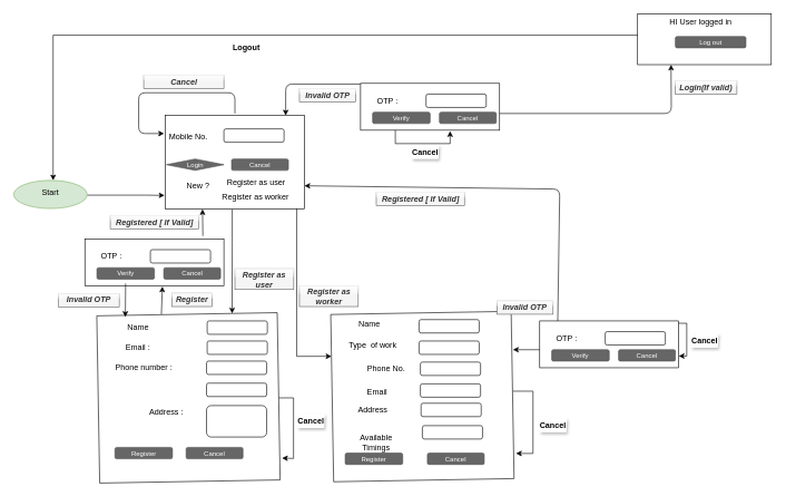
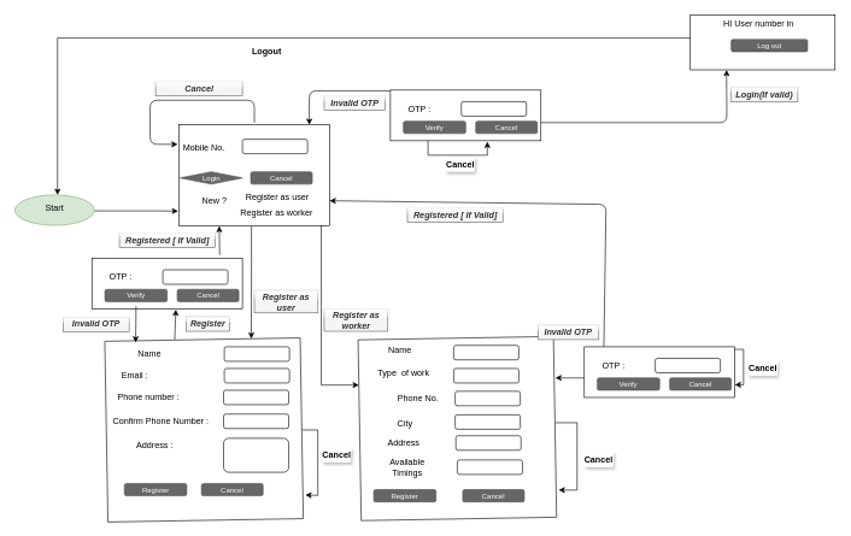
  <mxCell id="0" />
  <mxCell id="1" parent="0" />
  <mxCell id="2" style="edgeStyle=orthogonalEdgeStyle;rounded=0;orthogonalLoop=1;jettySize=auto;html=1;entryX=0.5;entryY=0;entryDx=0;entryDy=0;" parent="1" edge="1"><mxGeometry relative="1" as="geometry"><mxPoint x="79" y="269" as="targetPoint" /><Array as="points"><mxPoint x="79" y="52" /></Array><mxPoint x="957" y="52" as="sourcePoint" /></mxGeometry></mxCell>
  <mxCell id="3" style="edgeStyle=orthogonalEdgeStyle;rounded=0;orthogonalLoop=1;jettySize=auto;html=1;entryX=0.75;entryY=0;entryDx=0;entryDy=0;" parent="1" source="4" target="11" edge="1"><mxGeometry relative="1" as="geometry"><Array as="points"><mxPoint x="347" y="362" /><mxPoint x="347" y="362" /></Array></mxGeometry></mxCell>
  <mxCell id="4" value="" style="rounded=0;whiteSpace=wrap;html=1;spacing=1;" parent="1" vertex="1"><mxGeometry x="247" y="172" width="208" height="140" as="geometry" /></mxCell>
  <mxCell id="5" value="&lt;div style=&quot;text-align: left&quot;&gt;Mobile No.&lt;/div&gt;" style="text;html=1;strokeColor=none;fillColor=none;align=center;verticalAlign=middle;whiteSpace=wrap;rounded=0;spacing=1;" parent="1" vertex="1"><mxGeometry x="245" y="194" width="73" height="20" as="geometry" /></mxCell>
  <mxCell id="6" value="" style="rounded=1;whiteSpace=wrap;html=1;spacing=1;" parent="1" vertex="1"><mxGeometry x="334.5" y="192" width="90" height="20" as="geometry" /></mxCell>
  <mxCell id="7" value="Login" style="rhombus;html=1;shadow=0;dashed=0;whiteSpace=wrap;fontSize=10;fillColor=#666666;align=center;strokeColor=#4D4D4D;fontColor=#ffffff;spacing=1;" parent="1" vertex="1"><mxGeometry x="248.5" y="237" width="86" height="17" as="geometry" /></mxCell>
  <mxCell id="8" value="Cancel" style="rounded=1;html=1;shadow=0;dashed=0;whiteSpace=wrap;fontSize=10;fillColor=#666666;align=center;strokeColor=#4D4D4D;fontColor=#ffffff;spacing=1;" parent="1" vertex="1"><mxGeometry x="346" y="237" width="85" height="17" as="geometry" /></mxCell>
  <mxCell id="9" value="New ?" style="text;html=1;resizable=0;points=[];autosize=1;align=left;verticalAlign=top;spacingTop=-4;spacing=1;" parent="1" vertex="1"><mxGeometry x="278" y="269" width="50" height="20" as="geometry" /></mxCell>
  <mxCell id="10" style="edgeStyle=orthogonalEdgeStyle;rounded=0;orthogonalLoop=1;jettySize=auto;html=1;spacing=1;" parent="1" source="11" edge="1"><mxGeometry relative="1" as="geometry"><mxPoint x="421.5" y="684" as="targetPoint" /></mxGeometry></mxCell>
  <mxCell id="11" value="" style="rounded=0;whiteSpace=wrap;html=1;rotation=-1;spacing=1;" parent="1" vertex="1"><mxGeometry x="146.5" y="469" width="270" height="250" as="geometry" /></mxCell>
  <mxCell id="12" value="Name" style="text;html=1;strokeColor=none;fillColor=none;align=center;verticalAlign=middle;whiteSpace=wrap;rounded=0;spacing=1;" parent="1" vertex="1"><mxGeometry x="170" y="479" width="73" height="20" as="geometry" /></mxCell>
- <mxCell id="13" value="Email :" style="text;html=1;strokeColor=none;fillColor=none;align=center;verticalAlign=middle;whiteSpace=wrap;rounded=0;spacing=1;" parent="1" vertex="1"><mxGeometry x="175.5" y="509" width="60" height="20" as="geometry" /></mxCell>
+ <mxCell id="13" value="Email :" style="text;html=1;strokeColor=none;fillColor=none;align=center;verticalAlign=middle;whiteSpace=wrap;rounded=0;spacing=1;" parent="1" vertex="1"><mxGeometry x="155.5" y="509" width="60" height="20" as="geometry" /></mxCell>
  <mxCell id="14" value="" style="rounded=1;whiteSpace=wrap;html=1;spacing=1;" parent="1" vertex="1"><mxGeometry x="309.5" y="509" width="90" height="20" as="geometry" /></mxCell>
  <mxCell id="15" value="" style="rounded=1;whiteSpace=wrap;html=1;spacing=1;" parent="1" vertex="1"><mxGeometry x="308.5" y="539" width="90" height="20" as="geometry" /></mxCell>
- <mxCell id="16" value="Phone number :" style="text;html=1;strokeColor=none;fillColor=none;align=center;verticalAlign=middle;whiteSpace=wrap;rounded=0;direction=west;spacing=1;" parent="1" vertex="1"><mxGeometry x="169.5" y="539" width="90" height="20" as="geometry" /></mxCell>
+ <mxCell id="16" value="Phone number :" style="text;html=1;strokeColor=none;fillColor=none;align=center;verticalAlign=middle;whiteSpace=wrap;rounded=0;direction=west;spacing=1;" parent="1" vertex="1"><mxGeometry x="159.5" y="539" width="90" height="20" as="geometry" /></mxCell>
+ <mxCell id="17" value="Confirm Phone Number :" style="text;html=1;strokeColor=none;fillColor=none;align=center;verticalAlign=middle;whiteSpace=wrap;rounded=0;spacing=1;" parent="1" vertex="1"><mxGeometry x="151.5" y="572" width="140" height="20" as="geometry" /></mxCell>
  <mxCell id="18" value="" style="rounded=1;whiteSpace=wrap;html=1;spacing=1;" parent="1" vertex="1"><mxGeometry x="308.5" y="572" width="90" height="20" as="geometry" /></mxCell>
  <mxCell id="19" value="" style="rounded=1;whiteSpace=wrap;html=1;spacing=1;" parent="1" vertex="1"><mxGeometry x="309.5" y="479" width="90" height="20" as="geometry" /></mxCell>
- <mxCell id="20" value="Address :" style="text;html=1;strokeColor=none;fillColor=none;align=center;verticalAlign=middle;whiteSpace=wrap;rounded=0;spacing=1;" parent="1" vertex="1"><mxGeometry x="211" y="605.5" width="75" height="20" as="geometry" /></mxCell>
+ <mxCell id="20" value="Address :" style="text;html=1;strokeColor=none;fillColor=none;align=center;verticalAlign=middle;whiteSpace=wrap;rounded=0;spacing=1;" parent="1" vertex="1"><mxGeometry x="176" y="605.5" width="75" height="20" as="geometry" /></mxCell>
  <mxCell id="21" value="" style="rounded=1;whiteSpace=wrap;html=1;spacing=1;" parent="1" vertex="1"><mxGeometry x="308.5" y="605.5" width="90" height="47" as="geometry" /></mxCell>
  <mxCell id="22" value="Register" style="rounded=1;html=1;shadow=0;dashed=0;whiteSpace=wrap;fontSize=10;fillColor=#666666;align=center;strokeColor=#4D4D4D;fontColor=#ffffff;spacing=1;" parent="1" vertex="1"><mxGeometry x="171.5" y="668" width="86" height="17" as="geometry" /></mxCell>
  <mxCell id="23" style="edgeStyle=orthogonalEdgeStyle;rounded=0;orthogonalLoop=1;jettySize=auto;html=1;entryX=-0.006;entryY=0.853;entryDx=0;entryDy=0;entryPerimeter=0;" parent="1" source="24" target="4" edge="1"><mxGeometry relative="1" as="geometry"><mxPoint x="237" y="293" as="targetPoint" /><Array as="points"><mxPoint x="217" y="291" /><mxPoint x="217" y="291" /></Array></mxGeometry></mxCell>
  <mxCell id="24" value="" style="ellipse;whiteSpace=wrap;html=1;rounded=0;shadow=0;glass=1;comic=0;fillColor=#d5e8d4;align=left;spacing=1;strokeColor=#82b366;" parent="1" vertex="1"><mxGeometry x="20" y="269" width="110" height="42" as="geometry" /></mxCell>
  <mxCell id="25" value="&lt;h3&gt;&lt;br&gt;&lt;/h3&gt;" style="text;html=1;strokeColor=none;fillColor=none;align=center;verticalAlign=middle;whiteSpace=wrap;rounded=0;shadow=0;glass=1;comic=0;spacing=1;" parent="1" vertex="1"><mxGeometry x="557" y="509" width="40" height="20" as="geometry" /></mxCell>
  <mxCell id="26" value="&lt;span&gt;Cancel&lt;/span&gt;" style="text;html=1;align=center;verticalAlign=middle;whiteSpace=wrap;rounded=0;shadow=1;glass=1;comic=0;fontStyle=1;labelBackgroundColor=#ffffff;labelBorderColor=none;fillColor=#ffffff;gradientColor=#ffffff;spacing=1;" parent="1" vertex="1"><mxGeometry x="444.5" y="619" width="40" height="20" as="geometry" /></mxCell>
  <mxCell id="27" value="&lt;div style=&quot;text-align: left&quot;&gt;&lt;span&gt;KKID :&lt;/span&gt;&lt;/div&gt;" style="text;html=1;strokeColor=none;fillColor=none;align=center;verticalAlign=middle;whiteSpace=wrap;rounded=0;spacing=1;" parent="1" vertex="1"><mxGeometry x="716.5" y="484" width="50" height="20" as="geometry" /></mxCell>
  <mxCell id="28" value="Cancel" style="rounded=1;html=1;shadow=0;dashed=0;whiteSpace=wrap;fontSize=10;fillColor=#666666;align=center;strokeColor=#4D4D4D;fontColor=#ffffff;spacing=1;" parent="1" vertex="1"><mxGeometry x="278" y="668" width="85" height="17" as="geometry" /></mxCell>
  <mxCell id="29" value="Cancel" style="text;html=1;strokeColor=#666666;fillColor=#f5f5f5;align=center;verticalAlign=middle;whiteSpace=wrap;rounded=0;glass=1;shadow=0;comic=0;fontColor=#333333;fontStyle=3;spacing=1;" parent="1" vertex="1"><mxGeometry x="214.5" y="112" width="120" height="20" as="geometry" /></mxCell>
  <mxCell id="30" value="Register as user" style="text;html=1;strokeColor=#666666;fillColor=#f5f5f5;align=center;verticalAlign=middle;whiteSpace=wrap;rounded=0;glass=1;shadow=0;comic=0;fontColor=#333333;fontStyle=3;spacing=1;" parent="1" vertex="1"><mxGeometry x="351" y="401" width="88" height="31" as="geometry" /></mxCell>
  <mxCell id="31" value="&lt;b&gt;Logout&lt;/b&gt;" style="text;html=1;resizable=0;points=[];autosize=1;align=left;verticalAlign=top;spacingTop=-4;" parent="1" vertex="1"><mxGeometry x="346" y="61" width="60" height="20" as="geometry" /></mxCell>
  <mxCell id="32" value="Register as user" style="text;html=1;strokeColor=none;fillColor=none;align=center;verticalAlign=middle;whiteSpace=wrap;rounded=0;" parent="1" vertex="1"><mxGeometry x="327.5" y="262" width="110" height="20" as="geometry" /></mxCell>
  <mxCell id="33" value="Register as worker" style="text;html=1;strokeColor=none;fillColor=none;align=center;verticalAlign=middle;whiteSpace=wrap;rounded=0;" parent="1" vertex="1"><mxGeometry x="327" y="284" width="110" height="20" as="geometry" /></mxCell>
  <mxCell id="34" value="" style="endArrow=classic;html=1;entryX=0;entryY=0.25;entryDx=0;entryDy=0;" parent="1" target="5" edge="1"><mxGeometry width="50" height="50" relative="1" as="geometry"><mxPoint x="351" y="169" as="sourcePoint" /><mxPoint x="227" y="202" as="targetPoint" /><Array as="points"><mxPoint x="351" y="138" /><mxPoint x="207" y="138" /><mxPoint x="207" y="199" /></Array></mxGeometry></mxCell>
  <mxCell id="35" value="" style="rounded=0;whiteSpace=wrap;html=1;rotation=-1;spacing=1;" parent="1" vertex="1"><mxGeometry x="496.5" y="467" width="270" height="250" as="geometry" /></mxCell>
  <mxCell id="36" style="edgeStyle=orthogonalEdgeStyle;rounded=0;orthogonalLoop=1;jettySize=auto;html=1;entryX=0;entryY=0.25;entryDx=0;entryDy=0;" parent="1" target="35" edge="1"><mxGeometry relative="1" as="geometry"><mxPoint x="443.5" y="311" as="sourcePoint" /><mxPoint x="444" y="532" as="targetPoint" /><Array as="points"><mxPoint x="444" y="532" /></Array></mxGeometry></mxCell>
  <mxCell id="37" value="Register as worker" style="text;html=1;strokeColor=#666666;fillColor=#f5f5f5;align=center;verticalAlign=middle;whiteSpace=wrap;rounded=0;glass=1;shadow=0;comic=0;fontColor=#333333;fontStyle=3;spacing=1;" parent="1" vertex="1"><mxGeometry x="447.5" y="426.5" width="88" height="31" as="geometry" /></mxCell>
  <mxCell id="38" style="edgeStyle=orthogonalEdgeStyle;rounded=0;orthogonalLoop=1;jettySize=auto;html=1;spacing=1;entryX=1.013;entryY=0.85;entryDx=0;entryDy=0;entryPerimeter=0;" parent="1" target="35" edge="1"><mxGeometry relative="1" as="geometry"><mxPoint x="807" y="674" as="targetPoint" /><mxPoint x="767" y="584" as="sourcePoint" /><Array as="points"><mxPoint x="797" y="584" /><mxPoint x="797" y="677" /></Array></mxGeometry></mxCell>
  <mxCell id="39" value="&lt;span&gt;Cancel&lt;/span&gt;" style="text;html=1;align=center;verticalAlign=middle;whiteSpace=wrap;rounded=0;shadow=1;glass=1;comic=0;fontStyle=1;labelBackgroundColor=#ffffff;labelBorderColor=none;fillColor=#ffffff;gradientColor=#ffffff;spacing=1;" parent="1" vertex="1"><mxGeometry x="807" y="625.5" width="40" height="20" as="geometry" /></mxCell>
  <mxCell id="40" value="" style="rounded=1;whiteSpace=wrap;html=1;spacing=1;" parent="1" vertex="1"><mxGeometry x="631.5" y="635.5" width="90" height="20" as="geometry" /></mxCell>
  <mxCell id="41" value="" style="rounded=1;whiteSpace=wrap;html=1;spacing=1;" parent="1" vertex="1"><mxGeometry x="629.5" y="602" width="90" height="20" as="geometry" /></mxCell>
  <mxCell id="42" value="" style="rounded=1;whiteSpace=wrap;html=1;spacing=1;" parent="1" vertex="1"><mxGeometry x="628.5" y="573" width="90" height="20" as="geometry" /></mxCell>
  <mxCell id="43" value="" style="rounded=1;whiteSpace=wrap;html=1;spacing=1;" parent="1" vertex="1"><mxGeometry x="626.5" y="509" width="90" height="20" as="geometry" /></mxCell>
  <mxCell id="44" value="" style="rounded=1;whiteSpace=wrap;html=1;spacing=1;" parent="1" vertex="1"><mxGeometry x="626.5" y="477" width="90" height="20" as="geometry" /></mxCell>
  <mxCell id="45" value="Name" style="text;html=1;strokeColor=none;fillColor=none;align=center;verticalAlign=middle;whiteSpace=wrap;rounded=0;spacing=1;" parent="1" vertex="1"><mxGeometry x="516" y="473.5" width="73" height="20" as="geometry" /></mxCell>
  <mxCell id="46" value="Type&amp;nbsp; of work" style="text;html=1;strokeColor=none;fillColor=none;align=center;verticalAlign=middle;whiteSpace=wrap;rounded=0;spacing=1;" parent="1" vertex="1"><mxGeometry x="520.5" y="505" width="73" height="20" as="geometry" /></mxCell>
- <mxCell id="47" value="Email" style="text;html=1;" parent="1" vertex="1"><mxGeometry x="547" y="572" width="100" height="30" as="geometry" /></mxCell>
+ <mxCell id="47" value="City" style="text;html=1;" parent="1" vertex="1"><mxGeometry x="547" y="572" width="100" height="30" as="geometry" /></mxCell>
  <mxCell id="48" value="Address" style="text;html=1;strokeColor=none;fillColor=none;align=center;verticalAlign=middle;whiteSpace=wrap;rounded=0;spacing=1;" parent="1" vertex="1"><mxGeometry x="520.5" y="602" width="73" height="20" as="geometry" /></mxCell>
- <mxCell id="49" value="Available Timings" style="text;html=1;strokeColor=none;fillColor=none;align=center;verticalAlign=middle;whiteSpace=wrap;rounded=0;spacing=1;" parent="1" vertex="1"><mxGeometry x="526" y="650.5" width="73" height="20" as="geometry" /></mxCell>
+ <mxCell id="49" value="Available Timings" style="text;html=1;strokeColor=none;fillColor=none;align=center;verticalAlign=middle;whiteSpace=wrap;rounded=0;spacing=1;" parent="1" vertex="1"><mxGeometry x="526" y="635.5" width="73" height="20" as="geometry" /></mxCell>
  <mxCell id="50" value="Register" style="rounded=1;html=1;shadow=0;dashed=0;whiteSpace=wrap;fontSize=10;fillColor=#666666;align=center;strokeColor=#4D4D4D;fontColor=#ffffff;spacing=1;" parent="1" vertex="1"><mxGeometry x="516" y="676.5" width="86" height="17" as="geometry" /></mxCell>
  <mxCell id="51" value="Cancel" style="rounded=1;html=1;shadow=0;dashed=0;whiteSpace=wrap;fontSize=10;fillColor=#666666;align=center;strokeColor=#4D4D4D;fontColor=#ffffff;spacing=1;" parent="1" vertex="1"><mxGeometry x="639" y="676.5" width="85" height="17" as="geometry" /></mxCell>
  <mxCell id="52" value="Registered [ If Valid]" style="text;html=1;strokeColor=#666666;fillColor=#f5f5f5;align=center;verticalAlign=middle;whiteSpace=wrap;rounded=0;glass=1;shadow=0;comic=0;fontColor=#333333;fontStyle=3;spacing=1;" parent="1" vertex="1"><mxGeometry x="562.5" y="287" width="132" height="20" as="geometry" /></mxCell>
  <mxCell id="53" value="" style="rounded=0;whiteSpace=wrap;html=1;spacing=1;" parent="1" vertex="1"><mxGeometry x="807" y="479" width="208" height="70" as="geometry" /></mxCell>
  <mxCell id="54" value="" style="rounded=1;whiteSpace=wrap;html=1;spacing=1;" parent="1" vertex="1"><mxGeometry x="905" y="495" width="90" height="20" as="geometry" /></mxCell>
  <mxCell id="55" value="&lt;div style=&quot;text-align: left&quot;&gt;OTP :&lt;/div&gt;" style="text;html=1;strokeColor=none;fillColor=none;align=center;verticalAlign=middle;whiteSpace=wrap;rounded=0;spacing=1;" parent="1" vertex="1"><mxGeometry x="810.5" y="495" width="73" height="20" as="geometry" /></mxCell>
  <mxCell id="56" value="Verify" style="rounded=1;html=1;shadow=0;dashed=0;whiteSpace=wrap;fontSize=10;fillColor=#666666;align=center;strokeColor=#4D4D4D;fontColor=#ffffff;spacing=1;" parent="1" vertex="1"><mxGeometry x="825" y="522" width="86" height="17" as="geometry" /></mxCell>
  <mxCell id="57" value="Cancel" style="rounded=1;html=1;shadow=0;dashed=0;whiteSpace=wrap;fontSize=10;fillColor=#666666;align=center;strokeColor=#4D4D4D;fontColor=#ffffff;spacing=1;" parent="1" vertex="1"><mxGeometry x="925" y="522" width="85" height="17" as="geometry" /></mxCell>
  <mxCell id="58" style="edgeStyle=orthogonalEdgeStyle;rounded=0;orthogonalLoop=1;jettySize=auto;html=1;spacing=1;entryX=1;entryY=0.75;entryDx=0;entryDy=0;" parent="1" target="53" edge="1"><mxGeometry relative="1" as="geometry"><mxPoint x="1020" y="575.5" as="targetPoint" /><mxPoint x="1015" y="482.5" as="sourcePoint" /><Array as="points"><mxPoint x="1027" y="483" /><mxPoint x="1027" y="532" /></Array></mxGeometry></mxCell>
  <mxCell id="59" value="&lt;span&gt;Cancel&lt;/span&gt;" style="text;html=1;align=center;verticalAlign=middle;whiteSpace=wrap;rounded=0;shadow=1;glass=1;comic=0;fontStyle=1;labelBackgroundColor=#ffffff;labelBorderColor=none;fillColor=#ffffff;gradientColor=#ffffff;spacing=1;" parent="1" vertex="1"><mxGeometry x="1033.5" y="499" width="40" height="20" as="geometry" /></mxCell>
  <mxCell id="60" value="" style="endArrow=classic;html=1;entryX=1;entryY=0.75;entryDx=0;entryDy=0;" parent="1" target="4" edge="1"><mxGeometry width="50" height="50" relative="1" as="geometry"><mxPoint x="834" y="479" as="sourcePoint" /><mxPoint x="834" y="282" as="targetPoint" /><Array as="points"><mxPoint x="837" y="282" /></Array></mxGeometry></mxCell>
  <mxCell id="61" value="" style="endArrow=classic;html=1;" parent="1" edge="1"><mxGeometry width="50" height="50" relative="1" as="geometry"><mxPoint x="807" y="522" as="sourcePoint" /><mxPoint x="767" y="522" as="targetPoint" /></mxGeometry></mxCell>
  <mxCell id="62" value="Invalid OTP" style="text;html=1;strokeColor=#666666;fillColor=#f5f5f5;align=center;verticalAlign=middle;whiteSpace=wrap;rounded=0;glass=1;shadow=0;comic=0;fontColor=#333333;fontStyle=3;spacing=1;" parent="1" vertex="1"><mxGeometry x="743" y="449" width="84" height="20" as="geometry" /></mxCell>
  <mxCell id="63" value="" style="rounded=0;whiteSpace=wrap;html=1;spacing=1;" parent="1" vertex="1"><mxGeometry x="126.5" y="356.5" width="208" height="70" as="geometry" /></mxCell>
  <mxCell id="64" value="" style="rounded=1;whiteSpace=wrap;html=1;spacing=1;" parent="1" vertex="1"><mxGeometry x="224.5" y="372.5" width="90" height="20" as="geometry" /></mxCell>
  <mxCell id="65" value="&lt;div style=&quot;text-align: left&quot;&gt;OTP :&lt;/div&gt;" style="text;html=1;strokeColor=none;fillColor=none;align=center;verticalAlign=middle;whiteSpace=wrap;rounded=0;spacing=1;" parent="1" vertex="1"><mxGeometry x="130" y="372.5" width="73" height="20" as="geometry" /></mxCell>
  <mxCell id="66" value="Verify" style="rounded=1;html=1;shadow=0;dashed=0;whiteSpace=wrap;fontSize=10;fillColor=#666666;align=center;strokeColor=#4D4D4D;fontColor=#ffffff;spacing=1;" parent="1" vertex="1"><mxGeometry x="144.5" y="399.5" width="86" height="17" as="geometry" /></mxCell>
  <mxCell id="67" value="Cancel" style="rounded=1;html=1;shadow=0;dashed=0;whiteSpace=wrap;fontSize=10;fillColor=#666666;align=center;strokeColor=#4D4D4D;fontColor=#ffffff;spacing=1;" parent="1" vertex="1"><mxGeometry x="244.5" y="399.5" width="85" height="17" as="geometry" /></mxCell>
  <mxCell id="68" value="" style="endArrow=classic;html=1;" parent="1" edge="1"><mxGeometry width="50" height="50" relative="1" as="geometry"><mxPoint x="303" y="352" as="sourcePoint" /><mxPoint x="302.5" y="312" as="targetPoint" /></mxGeometry></mxCell>
  <mxCell id="69" value="" style="endArrow=classic;html=1;exitX=0.358;exitY=-0.003;exitDx=0;exitDy=0;exitPerimeter=0;" parent="1" source="11" edge="1"><mxGeometry width="50" height="50" relative="1" as="geometry"><mxPoint x="243" y="462" as="sourcePoint" /><mxPoint x="242.5" y="427.5" as="targetPoint" /></mxGeometry></mxCell>
  <mxCell id="70" value="" style="endArrow=classic;html=1;" parent="1" edge="1"><mxGeometry width="50" height="50" relative="1" as="geometry"><mxPoint x="187.5" y="423" as="sourcePoint" /><mxPoint x="187" y="473" as="targetPoint" /></mxGeometry></mxCell>
  <mxCell id="71" value="Invalid OTP" style="text;html=1;strokeColor=#666666;fillColor=#f5f5f5;align=center;verticalAlign=middle;whiteSpace=wrap;rounded=0;glass=1;shadow=0;comic=0;fontColor=#333333;fontStyle=3;spacing=1;" parent="1" vertex="1"><mxGeometry x="87" y="438" width="91" height="20" as="geometry" /></mxCell>
  <mxCell id="72" value="Register" style="text;html=1;strokeColor=#666666;fillColor=#f5f5f5;align=center;verticalAlign=middle;whiteSpace=wrap;rounded=0;glass=1;shadow=0;comic=0;fontColor=#333333;fontStyle=3;spacing=1;" parent="1" vertex="1"><mxGeometry x="257" y="437.5" width="60" height="20" as="geometry" /></mxCell>
  <mxCell id="73" value="Registered [ If Valid]" style="text;html=1;strokeColor=#666666;fillColor=#f5f5f5;align=center;verticalAlign=middle;whiteSpace=wrap;rounded=0;glass=1;shadow=0;comic=0;fontColor=#333333;fontStyle=3;spacing=1;" parent="1" vertex="1"><mxGeometry x="164.5" y="322" width="132" height="20" as="geometry" /></mxCell>
  <mxCell id="74" value="Start" style="text;html=1;align=center;verticalAlign=middle;whiteSpace=wrap;rounded=0;" parent="1" vertex="1"><mxGeometry x="55" y="278" width="40" height="20" as="geometry" /></mxCell>
  <mxCell id="75" value="" style="rounded=0;whiteSpace=wrap;html=1;spacing=1;" parent="1" vertex="1"><mxGeometry x="953.5" y="20" width="200" height="76" as="geometry" /></mxCell>
- <mxCell id="76" value="HI User logged in" style="text;html=1;strokeColor=none;fillColor=none;align=center;verticalAlign=middle;whiteSpace=wrap;rounded=0;spacing=1;" parent="1" vertex="1"><mxGeometry x="967.5" y="22" width="160" height="20" as="geometry" /></mxCell>
+ <mxCell id="76" value="HI User number in" style="text;html=1;strokeColor=none;fillColor=none;align=center;verticalAlign=middle;whiteSpace=wrap;rounded=0;spacing=1;" parent="1" vertex="1"><mxGeometry x="967.5" y="22" width="160" height="20" as="geometry" /></mxCell>
  <mxCell id="77" value="Log out" style="rounded=1;html=1;shadow=0;dashed=0;whiteSpace=wrap;fontSize=10;fillColor=#666666;align=center;strokeColor=#4D4D4D;fontColor=#ffffff;spacing=1;" parent="1" vertex="1"><mxGeometry x="1010" y="54" width="105.5" height="16.88" as="geometry" /></mxCell>
  <mxCell id="78" value="" style="rounded=0;whiteSpace=wrap;html=1;spacing=1;" parent="1" vertex="1"><mxGeometry x="539" y="124" width="208" height="70" as="geometry" /></mxCell>
  <mxCell id="79" value="" style="rounded=1;whiteSpace=wrap;html=1;spacing=1;" parent="1" vertex="1"><mxGeometry x="637" y="140" width="90" height="20" as="geometry" /></mxCell>
  <mxCell id="80" value="&lt;div style=&quot;text-align: left&quot;&gt;OTP :&lt;/div&gt;" style="text;html=1;strokeColor=none;fillColor=none;align=center;verticalAlign=middle;whiteSpace=wrap;rounded=0;spacing=1;" parent="1" vertex="1"><mxGeometry x="542.5" y="140" width="73" height="20" as="geometry" /></mxCell>
  <mxCell id="81" value="Verify" style="rounded=1;html=1;shadow=0;dashed=0;whiteSpace=wrap;fontSize=10;fillColor=#666666;align=center;strokeColor=#4D4D4D;fontColor=#ffffff;spacing=1;" parent="1" vertex="1"><mxGeometry x="557" y="167" width="86" height="17" as="geometry" /></mxCell>
  <mxCell id="82" value="Cancel" style="rounded=1;html=1;shadow=0;dashed=0;whiteSpace=wrap;fontSize=10;fillColor=#666666;align=center;strokeColor=#4D4D4D;fontColor=#ffffff;spacing=1;" parent="1" vertex="1"><mxGeometry x="657" y="167" width="85" height="17" as="geometry" /></mxCell>
  <mxCell id="83" value="" style="endArrow=classic;html=1;entryX=0.25;entryY=1;entryDx=0;entryDy=0;" parent="1" target="75" edge="1"><mxGeometry width="50" height="50" relative="1" as="geometry"><mxPoint x="747" y="169" as="sourcePoint" /><mxPoint x="957" y="102" as="targetPoint" /><Array as="points"><mxPoint x="1004" y="169" /></Array></mxGeometry></mxCell>
  <mxCell id="84" value="Login(If valid)" style="text;html=1;strokeColor=#666666;fillColor=#f5f5f5;align=center;verticalAlign=middle;whiteSpace=wrap;rounded=0;glass=1;shadow=0;comic=0;fontColor=#333333;fontStyle=3;spacing=1;" parent="1" vertex="1"><mxGeometry x="1010" y="120" width="92" height="20" as="geometry" /></mxCell>
  <mxCell id="85" value="" style="endArrow=classic;html=1;entryX=0.865;entryY=0;entryDx=0;entryDy=0;entryPerimeter=0;" parent="1" target="4" edge="1"><mxGeometry width="50" height="50" relative="1" as="geometry"><mxPoint x="539" y="125" as="sourcePoint" /><mxPoint x="417" y="125" as="targetPoint" /><Array as="points"><mxPoint x="427" y="125" /></Array></mxGeometry></mxCell>
  <mxCell id="86" value="Invalid OTP" style="text;html=1;strokeColor=#666666;fillColor=#f5f5f5;align=center;verticalAlign=middle;whiteSpace=wrap;rounded=0;glass=1;shadow=0;comic=0;fontColor=#333333;fontStyle=3;spacing=1;" parent="1" vertex="1"><mxGeometry x="447.5" y="132" width="84" height="20" as="geometry" /></mxCell>
  <mxCell id="87" value="&lt;span&gt;Cancel&lt;/span&gt;" style="text;html=1;align=center;verticalAlign=middle;whiteSpace=wrap;rounded=0;shadow=1;glass=1;comic=0;fontStyle=1;labelBackgroundColor=#ffffff;labelBorderColor=none;fillColor=#ffffff;gradientColor=#ffffff;spacing=1;" parent="1" vertex="1"><mxGeometry x="615.5" y="217" width="40" height="20" as="geometry" /></mxCell>
  <mxCell id="88" style="edgeStyle=orthogonalEdgeStyle;rounded=0;orthogonalLoop=1;jettySize=auto;html=1;exitX=0.25;exitY=1;exitDx=0;exitDy=0;entryX=0.644;entryY=1.02;entryDx=0;entryDy=0;entryPerimeter=0;" parent="1" source="78" target="78" edge="1"><mxGeometry relative="1" as="geometry" /></mxCell>
  <mxCell id="89" value="" style="rounded=1;whiteSpace=wrap;html=1;spacing=1;" vertex="1" parent="1"><mxGeometry x="628.5" y="540.5" width="90" height="20" as="geometry" /></mxCell>
  <mxCell id="90" value="Phone No." style="text;html=1;strokeColor=none;fillColor=none;align=center;verticalAlign=middle;whiteSpace=wrap;rounded=0;spacing=1;" vertex="1" parent="1"><mxGeometry x="540.5" y="540.5" width="73" height="20" as="geometry" /></mxCell>
